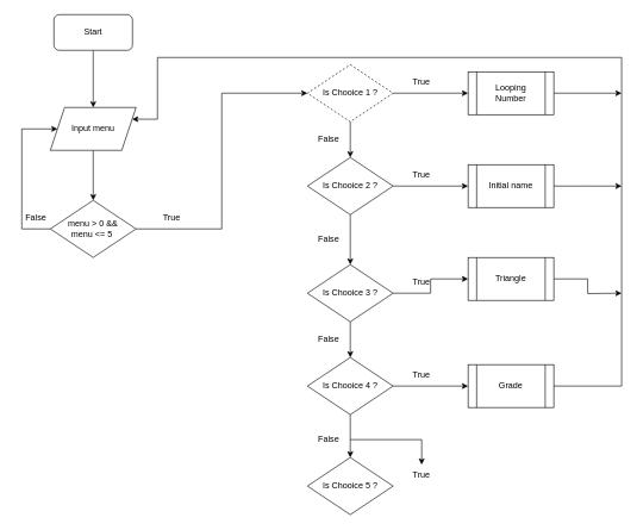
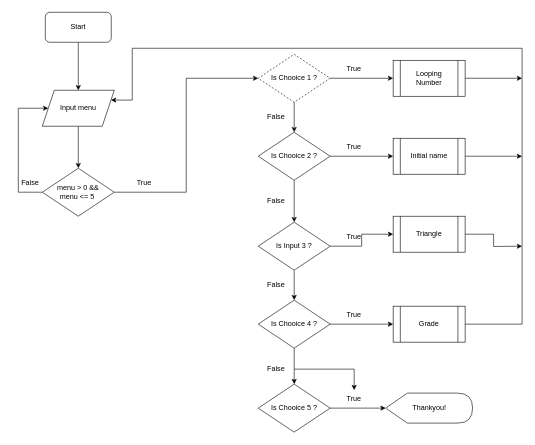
  <mxCell id="0" />
  <mxCell id="1" parent="0" />
  <mxCell id="2" value="" style="edgeStyle=orthogonalEdgeStyle;rounded=0;orthogonalLoop=1;jettySize=auto;html=1;" edge="1" parent="1" source="3" target="25"><mxGeometry relative="1" as="geometry" /></mxCell>
  <mxCell id="3" value="Start" style="rounded=1;whiteSpace=wrap;html=1;" vertex="1" parent="1"><mxGeometry x="75" y="20" width="110" height="50" as="geometry" /></mxCell>
  <mxCell id="4" value="" style="edgeStyle=orthogonalEdgeStyle;rounded=0;orthogonalLoop=1;jettySize=auto;html=1;" edge="1" parent="1" source="6" target="11"><mxGeometry relative="1" as="geometry" /></mxCell>
  <mxCell id="5" value="" style="edgeStyle=orthogonalEdgeStyle;rounded=0;orthogonalLoop=1;jettySize=auto;html=1;" edge="1" parent="1" source="6" target="8"><mxGeometry relative="1" as="geometry" /></mxCell>
  <mxCell id="6" value="Is Chooice 1 ?" style="rhombus;whiteSpace=wrap;html=1;dashed=1;" vertex="1" parent="1"><mxGeometry x="430" y="90" width="120" height="80" as="geometry" /></mxCell>
  <mxCell id="7" style="edgeStyle=orthogonalEdgeStyle;rounded=0;orthogonalLoop=1;jettySize=auto;html=1;" edge="1" parent="1" source="8"><mxGeometry relative="1" as="geometry"><mxPoint x="870" y="130" as="targetPoint" /></mxGeometry></mxCell>
  <mxCell id="8" value="" style="shape=process;whiteSpace=wrap;html=1;backgroundOutline=1;" vertex="1" parent="1"><mxGeometry x="655" y="100" width="120" height="60" as="geometry" /></mxCell>
  <mxCell id="9" value="" style="edgeStyle=orthogonalEdgeStyle;rounded=0;orthogonalLoop=1;jettySize=auto;html=1;" edge="1" parent="1" source="11" target="14"><mxGeometry relative="1" as="geometry" /></mxCell>
  <mxCell id="10" value="" style="edgeStyle=orthogonalEdgeStyle;rounded=0;orthogonalLoop=1;jettySize=auto;html=1;" edge="1" parent="1" source="11" target="27"><mxGeometry relative="1" as="geometry" /></mxCell>
  <mxCell id="11" value="Is Chooice 2 ?" style="rhombus;whiteSpace=wrap;html=1;" vertex="1" parent="1"><mxGeometry x="430" y="220" width="120" height="80" as="geometry" /></mxCell>
  <mxCell id="12" value="" style="edgeStyle=orthogonalEdgeStyle;rounded=0;orthogonalLoop=1;jettySize=auto;html=1;" edge="1" parent="1" source="14" target="17"><mxGeometry relative="1" as="geometry" /></mxCell>
  <mxCell id="13" value="" style="edgeStyle=orthogonalEdgeStyle;rounded=0;orthogonalLoop=1;jettySize=auto;html=1;" edge="1" parent="1" source="14" target="29"><mxGeometry relative="1" as="geometry" /></mxCell>
- <mxCell id="14" value="Is Chooice 3 ?" style="rhombus;whiteSpace=wrap;html=1;" vertex="1" parent="1"><mxGeometry x="430" y="370" width="120" height="80" as="geometry" /></mxCell>
+ <mxCell id="14" value="Is Input 3 ?" style="rhombus;whiteSpace=wrap;html=1;" vertex="1" parent="1"><mxGeometry x="430" y="370" width="120" height="80" as="geometry" /></mxCell>
  <mxCell id="15" value="" style="edgeStyle=orthogonalEdgeStyle;rounded=0;orthogonalLoop=1;jettySize=auto;html=1;" edge="1" parent="1" source="17" target="19"><mxGeometry relative="1" as="geometry" /></mxCell>
  <mxCell id="16" value="" style="edgeStyle=orthogonalEdgeStyle;rounded=0;orthogonalLoop=1;jettySize=auto;html=1;" edge="1" parent="1" source="17" target="30"><mxGeometry relative="1" as="geometry" /></mxCell>
  <mxCell id="17" value="Is Chooice 4 ?" style="rhombus;whiteSpace=wrap;html=1;" vertex="1" parent="1"><mxGeometry x="430" y="500" width="120" height="80" as="geometry" /></mxCell>
+ <mxCell id="18" value="" style="edgeStyle=orthogonalEdgeStyle;rounded=0;orthogonalLoop=1;jettySize=auto;html=1;" edge="1" parent="1" source="19" target="32"><mxGeometry relative="1" as="geometry" /></mxCell>
  <mxCell id="19" value="Is Chooice 5 ?" style="rhombus;whiteSpace=wrap;html=1;" vertex="1" parent="1"><mxGeometry x="430" y="640" width="120" height="80" as="geometry" /></mxCell>
  <mxCell id="20" value="Looping Number" style="text;html=1;align=center;verticalAlign=middle;whiteSpace=wrap;rounded=0;" vertex="1" parent="1"><mxGeometry x="685" y="115" width="60" height="30" as="geometry" /></mxCell>
  <mxCell id="21" style="edgeStyle=orthogonalEdgeStyle;rounded=0;orthogonalLoop=1;jettySize=auto;html=1;entryX=0;entryY=0.5;entryDx=0;entryDy=0;" edge="1" parent="1" source="23" target="6"><mxGeometry relative="1" as="geometry" /></mxCell>
  <mxCell id="22" style="edgeStyle=orthogonalEdgeStyle;rounded=0;orthogonalLoop=1;jettySize=auto;html=1;entryX=0;entryY=0.5;entryDx=0;entryDy=0;" edge="1" parent="1" source="23" target="25"><mxGeometry relative="1" as="geometry"><Array as="points"><mxPoint x="30" y="320" /><mxPoint x="30" y="180" /></Array></mxGeometry></mxCell>
  <mxCell id="23" value="menu &amp;gt; 0 &amp;amp;&amp;amp;&lt;div&gt;menu &amp;lt;= 5&amp;nbsp;&lt;/div&gt;" style="rhombus;whiteSpace=wrap;html=1;" vertex="1" parent="1"><mxGeometry x="70" y="280" width="120" height="80" as="geometry" /></mxCell>
  <mxCell id="24" value="" style="edgeStyle=orthogonalEdgeStyle;rounded=0;orthogonalLoop=1;jettySize=auto;html=1;" edge="1" parent="1" source="25" target="23"><mxGeometry relative="1" as="geometry" /></mxCell>
  <mxCell id="25" value="Input menu" style="shape=parallelogram;perimeter=parallelogramPerimeter;whiteSpace=wrap;html=1;fixedSize=1;" vertex="1" parent="1"><mxGeometry x="70" y="150" width="120" height="60" as="geometry" /></mxCell>
  <mxCell id="26" style="edgeStyle=orthogonalEdgeStyle;rounded=0;orthogonalLoop=1;jettySize=auto;html=1;" edge="1" parent="1" source="27"><mxGeometry relative="1" as="geometry"><mxPoint x="870" y="260" as="targetPoint" /></mxGeometry></mxCell>
  <mxCell id="27" value="Initial name" style="shape=process;whiteSpace=wrap;html=1;backgroundOutline=1;" vertex="1" parent="1"><mxGeometry x="655" y="230" width="120" height="60" as="geometry" /></mxCell>
  <mxCell id="28" style="edgeStyle=orthogonalEdgeStyle;rounded=0;orthogonalLoop=1;jettySize=auto;html=1;" edge="1" parent="1" source="29"><mxGeometry relative="1" as="geometry"><mxPoint x="870" y="410" as="targetPoint" /></mxGeometry></mxCell>
  <mxCell id="29" value="Triangle" style="shape=process;whiteSpace=wrap;html=1;backgroundOutline=1;" vertex="1" parent="1"><mxGeometry x="655" y="360" width="120" height="60" as="geometry" /></mxCell>
  <mxCell id="30" value="Grade" style="shape=process;whiteSpace=wrap;html=1;backgroundOutline=1;" vertex="1" parent="1"><mxGeometry x="655" y="510" width="120" height="60" as="geometry" /></mxCell>
  <mxCell id="31" value="" style="endArrow=classic;html=1;rounded=0;edgeStyle=orthogonalEdgeStyle;entryX=1;entryY=0.25;entryDx=0;entryDy=0;exitX=1;exitY=0.5;exitDx=0;exitDy=0;" edge="1" parent="1" source="30" target="25"><mxGeometry width="50" height="50" relative="1" as="geometry"><mxPoint x="870" y="490" as="sourcePoint" /><mxPoint x="920" y="440" as="targetPoint" /><Array as="points"><mxPoint x="870" y="540" /><mxPoint x="870" y="80" /><mxPoint x="220" y="80" /><mxPoint x="220" y="166" /></Array></mxGeometry></mxCell>
+ <mxCell id="32" value="Thankyou!" style="shape=display;whiteSpace=wrap;html=1;" vertex="1" parent="1"><mxGeometry x="642.5" y="655" width="145" height="50" as="geometry" /></mxCell>
  <mxCell id="33" value="True" style="text;html=1;align=center;verticalAlign=middle;whiteSpace=wrap;rounded=0;" vertex="1" parent="1"><mxGeometry x="210" y="290" width="60" height="30" as="geometry" /></mxCell>
  <mxCell id="34" value="False" style="text;html=1;align=center;verticalAlign=middle;whiteSpace=wrap;rounded=0;" vertex="1" parent="1"><mxGeometry x="20" y="290" width="60" height="30" as="geometry" /></mxCell>
  <mxCell id="35" value="True" style="text;html=1;align=center;verticalAlign=middle;whiteSpace=wrap;rounded=0;" vertex="1" parent="1"><mxGeometry x="560" y="100" width="60" height="30" as="geometry" /></mxCell>
  <mxCell id="36" value="True" style="text;html=1;align=center;verticalAlign=middle;whiteSpace=wrap;rounded=0;" vertex="1" parent="1"><mxGeometry x="560" y="230" width="60" height="30" as="geometry" /></mxCell>
  <mxCell id="37" value="True" style="text;html=1;align=center;verticalAlign=middle;whiteSpace=wrap;rounded=0;" vertex="1" parent="1"><mxGeometry x="560" y="380" width="60" height="30" as="geometry" /></mxCell>
  <mxCell id="38" value="True" style="text;html=1;align=center;verticalAlign=middle;whiteSpace=wrap;rounded=0;" vertex="1" parent="1"><mxGeometry x="560" y="510" width="60" height="30" as="geometry" /></mxCell>
  <mxCell id="39" value="True" style="text;html=1;align=center;verticalAlign=middle;whiteSpace=wrap;rounded=0;" vertex="1" parent="1"><mxGeometry x="560" y="650" width="60" height="30" as="geometry" /></mxCell>
  <mxCell id="40" value="" style="edgeStyle=orthogonalEdgeStyle;rounded=0;orthogonalLoop=1;jettySize=auto;html=1;" edge="1" parent="1" source="41" target="39"><mxGeometry relative="1" as="geometry" /></mxCell>
  <mxCell id="41" value="False" style="text;html=1;align=center;verticalAlign=middle;whiteSpace=wrap;rounded=0;" vertex="1" parent="1"><mxGeometry x="430" y="600" width="60" height="30" as="geometry" /></mxCell>
  <mxCell id="42" value="False" style="text;html=1;align=center;verticalAlign=middle;whiteSpace=wrap;rounded=0;" vertex="1" parent="1"><mxGeometry x="430" y="460" width="60" height="30" as="geometry" /></mxCell>
  <mxCell id="43" value="False" style="text;html=1;align=center;verticalAlign=middle;whiteSpace=wrap;rounded=0;" vertex="1" parent="1"><mxGeometry x="430" y="320" width="60" height="30" as="geometry" /></mxCell>
  <mxCell id="44" value="False" style="text;html=1;align=center;verticalAlign=middle;whiteSpace=wrap;rounded=0;" vertex="1" parent="1"><mxGeometry x="430" y="180" width="60" height="30" as="geometry" /></mxCell>
